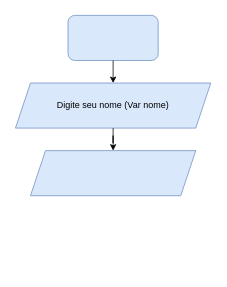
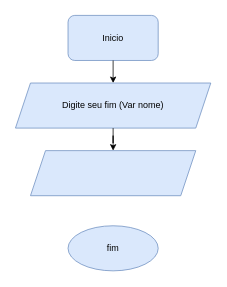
  <mxCell id="0" />
  <mxCell id="1" parent="0" />
  <mxCell id="2" value="" style="rounded=1;whiteSpace=wrap;html=1;fillColor=#dae8fc;strokeColor=#6c8ebf;" vertex="1" parent="1"><mxGeometry x="90" y="20" width="120" height="60" as="geometry" /></mxCell>
+ <mxCell id="3" value="Inicio" style="text;html=1;strokeColor=none;fillColor=none;align=center;verticalAlign=middle;whiteSpace=wrap;rounded=0;" vertex="1" parent="1"><mxGeometry x="130" y="40" width="40" height="20" as="geometry" /></mxCell>
  <mxCell id="4" value="" style="endArrow=classic;html=1;" edge="1" parent="1" target="5"><mxGeometry width="50" height="50" relative="1" as="geometry"><mxPoint x="150" y="80" as="sourcePoint" /><mxPoint x="150" y="130" as="targetPoint" /></mxGeometry></mxCell>
  <mxCell id="5" value="" style="shape=parallelogram;perimeter=parallelogramPerimeter;whiteSpace=wrap;html=1;fixedSize=1;fillColor=#dae8fc;strokeColor=#6c8ebf;" vertex="1" parent="1"><mxGeometry x="20" y="110" width="260" height="60" as="geometry" /></mxCell>
  <mxCell id="6" value="" style="edgeStyle=orthogonalEdgeStyle;rounded=0;orthogonalLoop=1;jettySize=auto;html=1;" edge="1" parent="1" source="7" target="8"><mxGeometry relative="1" as="geometry" /></mxCell>
- <mxCell id="7" value="Digite seu nome (Var nome)" style="text;html=1;align=center;verticalAlign=middle;whiteSpace=wrap;rounded=0;" vertex="1" parent="1"><mxGeometry x="40" y="110" width="220" height="60" as="geometry" /></mxCell>
+ <mxCell id="7" value="Digite seu fim (Var nome)" style="text;html=1;align=center;verticalAlign=middle;whiteSpace=wrap;rounded=0;" vertex="1" parent="1"><mxGeometry x="40" y="110" width="220" height="60" as="geometry" /></mxCell>
  <mxCell id="8" value="" style="shape=parallelogram;perimeter=parallelogramPerimeter;whiteSpace=wrap;html=1;fixedSize=1;fillColor=#dae8fc;strokeColor=#6c8ebf;" vertex="1" parent="1"><mxGeometry x="40" y="200" width="220" height="60" as="geometry" /></mxCell>
+ <mxCell id="9" value="fim" style="ellipse;whiteSpace=wrap;html=1;fillColor=#dae8fc;strokeColor=#6c8ebf;" vertex="1" parent="1"><mxGeometry x="90" y="300" width="120" height="60" as="geometry" /></mxCell>
